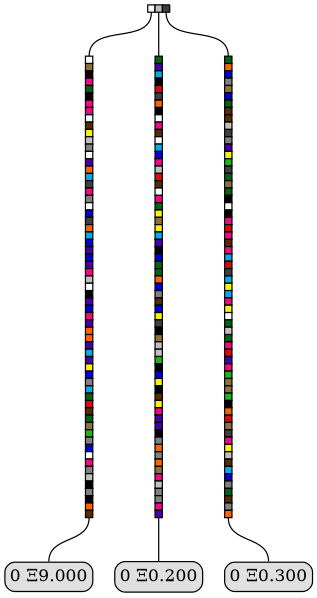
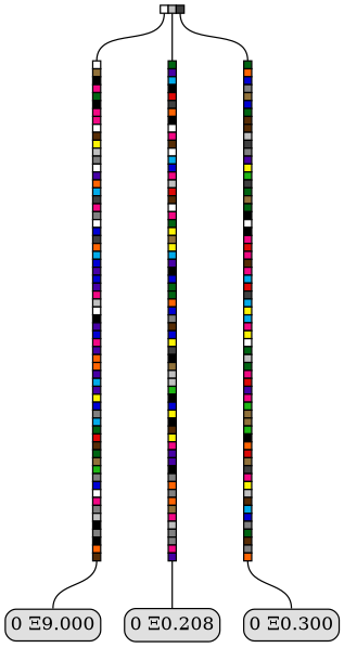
  digraph {
    node [margin=0 shape=none]
    edge [dir=none headport=n tailport=s]
    n1 [height=0 label=< 	<table border="0" color="#000000" cellborder="1" cellspacing="0"> 		<tr>  			<td bgcolor="#FFFFFF" port="h0"></td>  			<td bgcolor="#C0C0C0" port="h12"></td>  			<td bgcolor="#404040" port="h14"></td>  		</tr> 	</table>     > width=0]
    n2 [height=0 label=< 	<table border="0" color="#000000" cellborder="1" cellspacing="0"> 			<tr><td bgcolor="#FFFFFF"></td></tr> 				<tr><td bgcolor="#90713A"></td></tr> 				<tr><td bgcolor="#000000"></td></tr> 				<tr><td bgcolor="#F20884"></td></tr> 				<tr><td bgcolor="#006412"></td></tr> 				<tr><td bgcolor="#000000"></td></tr> 				<tr><td bgcolor="#F20884"></td></tr> 				<tr><td bgcolor="#F20884"></td></tr> 				<tr><td bgcolor="#FFFFFF"></td></tr> 				<tr><td bgcolor="#562C05"></td></tr> 				<tr><td bgcolor="#FBF305"></td></tr> 				<tr><td bgcolor="#C0C0C0"></td></tr> 				<tr><td bgcolor="#808080"></td></tr> 				<tr><td bgcolor="#FFFFFF"></td></tr> 				<tr><td bgcolor="#4700A5"></td></tr> 				<tr><td bgcolor="#FF6403"></td></tr> 				<tr><td bgcolor="#02ABEA"></td></tr> 				<tr><td bgcolor="#404040"></td></tr> 				<tr><td bgcolor="#F20884"></td></tr> 				<tr><td bgcolor="#808080"></td></tr> 				<tr><td bgcolor="#FFFFFF"></td></tr> 				<tr><td bgcolor="#0000D3"></td></tr> 				<tr><td bgcolor="#404040"></td></tr> 				<tr><td bgcolor="#FF6403"></td></tr> 				<tr><td bgcolor="#02ABEA"></td></tr> 				<tr><td bgcolor="#0000D3"></td></tr> 				<tr><td bgcolor="#4700A5"></td></tr> 				<tr><td bgcolor="#0000D3"></td></tr> 				<tr><td bgcolor="#4700A5"></td></tr> 				<tr><td bgcolor="#F20884"></td></tr> 				<tr><td bgcolor="#C0C0C0"></td></tr> 				<tr><td bgcolor="#FFFFFF"></td></tr> 				<tr><td bgcolor="#000000"></td></tr> 				<tr><td bgcolor="#4700A5"></td></tr> 				<tr><td bgcolor="#0000D3"></td></tr> 				<tr><td bgcolor="#F20884"></td></tr> 				<tr><td bgcolor="#4700A5"></td></tr> 				<tr><td bgcolor="#FF6403"></td></tr> 				<tr><td bgcolor="#FF6403"></td></tr> 				<tr><td bgcolor="#4700A5"></td></tr> 				<tr><td bgcolor="#02ABEA"></td></tr> 				<tr><td bgcolor="#4700A5"></td></tr> 				<tr><td bgcolor="#FBF305"></td></tr> 				<tr><td bgcolor="#0000D3"></td></tr> 				<tr><td bgcolor="#808080"></td></tr> 				<tr><td bgcolor="#02ABEA"></td></tr> 				<tr><td bgcolor="#006412"></td></tr> 				<tr><td bgcolor="#DD0907"></td></tr> 				<tr><td bgcolor="#562C05"></td></tr> 				<tr><td bgcolor="#006412"></td></tr> 				<tr><td bgcolor="#90713A"></td></tr> 				<tr><td bgcolor="#1FB714"></td></tr> 				<tr><td bgcolor="#808080"></td></tr> 				<tr><td bgcolor="#0000D3"></td></tr> 				<tr><td bgcolor="#FFFFFF"></td></tr> 				<tr><td bgcolor="#F20884"></td></tr> 				<tr><td bgcolor="#808080"></td></tr> 				<tr><td bgcolor="#C0C0C0"></td></tr> 				<tr><td bgcolor="#000000"></td></tr> 				<tr><td bgcolor="#808080"></td></tr> 				<tr><td bgcolor="#000000"></td></tr> 				<tr><td bgcolor="#FF6403"></td></tr> 				<tr><td bgcolor="#562C05"></td></tr> 		 	</table> 	> width=0]
    n3 [height=0 label=< 	<table border="0" color="#000000" cellborder="1" cellspacing="0"> 			<tr><td bgcolor="#006412"></td></tr> 				<tr><td bgcolor="#4700A5"></td></tr> 				<tr><td bgcolor="#02ABEA"></td></tr> 				<tr><td bgcolor="#000000"></td></tr> 				<tr><td bgcolor="#DD0907"></td></tr> 				<tr><td bgcolor="#404040"></td></tr> 				<tr><td bgcolor="#FF6403"></td></tr> 				<tr><td bgcolor="#000000"></td></tr> 				<tr><td bgcolor="#FFFFFF"></td></tr> 				<tr><td bgcolor="#F20884"></td></tr> 				<tr><td bgcolor="#562C05"></td></tr> 				<tr><td bgcolor="#FFFFFF"></td></tr> 				<tr><td bgcolor="#02ABEA"></td></tr> 				<tr><td bgcolor="#0000D3"></td></tr> 				<tr><td bgcolor="#F20884"></td></tr> 				<tr><td bgcolor="#C0C0C0"></td></tr> 				<tr><td bgcolor="#DD0907"></td></tr> 				<tr><td bgcolor="#562C05"></td></tr> 				<tr><td bgcolor="#FFFFFF"></td></tr> 				<tr><td bgcolor="#F20884"></td></tr> 				<tr><td bgcolor="#006412"></td></tr> 				<tr><td bgcolor="#FBF305"></td></tr> 				<tr><td bgcolor="#90713A"></td></tr> 				<tr><td bgcolor="#FBF305"></td></tr> 				<tr><td bgcolor="#02ABEA"></td></tr> 				<tr><td bgcolor="#4700A5"></td></tr> 				<tr><td bgcolor="#000000"></td></tr> 				<tr><td bgcolor="#0000D3"></td></tr> 				<tr><td bgcolor="#006412"></td></tr> 				<tr><td bgcolor="#006412"></td></tr> 				<tr><td bgcolor="#FF6403"></td></tr> 				<tr><td bgcolor="#0000D3"></td></tr> 				<tr><td bgcolor="#808080"></td></tr> 				<tr><td bgcolor="#562C05"></td></tr> 				<tr><td bgcolor="#0000D3"></td></tr> 				<tr><td bgcolor="#FBF305"></td></tr> 				<tr><td bgcolor="#404040"></td></tr> 				<tr><td bgcolor="#000000"></td></tr> 				<tr><td bgcolor="#90713A"></td></tr> 				<tr><td bgcolor="#C0C0C0"></td></tr> 				<tr><td bgcolor="#C0C0C0"></td></tr> 				<tr><td bgcolor="#1FB714"></td></tr> 				<tr><td bgcolor="#000000"></td></tr> 				<tr><td bgcolor="#0000D3"></td></tr> 				<tr><td bgcolor="#FBF305"></td></tr> 				<tr><td bgcolor="#000000"></td></tr> 				<tr><td bgcolor="#562C05"></td></tr> 				<tr><td bgcolor="#FBF305"></td></tr> 				<tr><td bgcolor="#F20884"></td></tr> 				<tr><td bgcolor="#4700A5"></td></tr> 				<tr><td bgcolor="#4700A5"></td></tr> 				<tr><td bgcolor="#000000"></td></tr> 				<tr><td bgcolor="#808080"></td></tr> 				<tr><td bgcolor="#FF6403"></td></tr> 				<tr><td bgcolor="#808080"></td></tr> 				<tr><td bgcolor="#FF6403"></td></tr> 				<tr><td bgcolor="#90713A"></td></tr> 				<tr><td bgcolor="#F20884"></td></tr> 				<tr><td bgcolor="#C0C0C0"></td></tr> 				<tr><td bgcolor="#808080"></td></tr> 				<tr><td bgcolor="#808080"></td></tr> 				<tr><td bgcolor="#F20884"></td></tr> 				<tr><td bgcolor="#4700A5"></td></tr> 		 	</table> 	> width=0]
    n4 [height=0 label=< 	<table border="0" color="#000000" cellborder="1" cellspacing="0"> 			<tr><td bgcolor="#006412"></td></tr> 				<tr><td bgcolor="#FF6403"></td></tr> 				<tr><td bgcolor="#0000D3"></td></tr> 				<tr><td bgcolor="#808080"></td></tr> 				<tr><td bgcolor="#90713A"></td></tr> 				<tr><td bgcolor="#0000D3"></td></tr> 				<tr><td bgcolor="#006412"></td></tr> 				<tr><td bgcolor="#562C05"></td></tr> 				<tr><td bgcolor="#562C05"></td></tr> 				<tr><td bgcolor="#C0C0C0"></td></tr> 				<tr><td bgcolor="#404040"></td></tr> 				<tr><td bgcolor="#808080"></td></tr> 				<tr><td bgcolor="#4700A5"></td></tr> 				<tr><td bgcolor="#FBF305"></td></tr> 				<tr><td bgcolor="#1FB714"></td></tr> 				<tr><td bgcolor="#404040"></td></tr> 				<tr><td bgcolor="#006412"></td></tr> 				<tr><td bgcolor="#90713A"></td></tr> 				<tr><td bgcolor="#006412"></td></tr> 				<tr><td bgcolor="#000000"></td></tr> 				<tr><td bgcolor="#FFFFFF"></td></tr> 				<tr><td bgcolor="#000000"></td></tr> 				<tr><td bgcolor="#F20884"></td></tr> 				<tr><td bgcolor="#DD0907"></td></tr> 				<tr><td bgcolor="#F20884"></td></tr> 				<tr><td bgcolor="#562C05"></td></tr> 				<tr><td bgcolor="#F20884"></td></tr> 				<tr><td bgcolor="#02ABEA"></td></tr> 				<tr><td bgcolor="#DD0907"></td></tr> 				<tr><td bgcolor="#404040"></td></tr> 				<tr><td bgcolor="#02ABEA"></td></tr> 				<tr><td bgcolor="#FBF305"></td></tr> 				<tr><td bgcolor="#02ABEA"></td></tr> 				<tr><td bgcolor="#F20884"></td></tr> 				<tr><td bgcolor="#FBF305"></td></tr> 				<tr><td bgcolor="#FFFFFF"></td></tr> 				<tr><td bgcolor="#006412"></td></tr> 				<tr><td bgcolor="#C0C0C0"></td></tr> 				<tr><td bgcolor="#006412"></td></tr> 				<tr><td bgcolor="#F20884"></td></tr> 				<tr><td bgcolor="#DD0907"></td></tr> 				<tr><td bgcolor="#4700A5"></td></tr> 				<tr><td bgcolor="#F20884"></td></tr> 				<tr><td bgcolor="#1FB714"></td></tr> 				<tr><td bgcolor="#90713A"></td></tr> 				<tr><td bgcolor="#90713A"></td></tr> 				<tr><td bgcolor="#1FB714"></td></tr> 				<tr><td bgcolor="#000000"></td></tr> 				<tr><td bgcolor="#FF6403"></td></tr> 				<tr><td bgcolor="#DD0907"></td></tr> 				<tr><td bgcolor="#90713A"></td></tr> 				<tr><td bgcolor="#404040"></td></tr> 				<tr><td bgcolor="#F20884"></td></tr> 				<tr><td bgcolor="#FBF305"></td></tr> 				<tr><td bgcolor="#C0C0C0"></td></tr> 				<tr><td bgcolor="#562C05"></td></tr> 				<tr><td bgcolor="#02ABEA"></td></tr> 				<tr><td bgcolor="#0000D3"></td></tr> 				<tr><td bgcolor="#808080"></td></tr> 				<tr><td bgcolor="#006412"></td></tr> 				<tr><td bgcolor="#562C05"></td></tr> 				<tr><td bgcolor="#808080"></td></tr> 				<tr><td bgcolor="#FF6403"></td></tr> 		 	</table> 	> width=0]
    n5 [fillcolor="#E0E0E0" height=0 label="0 Ξ9.000" margin=0.05 shape=Mrecord style=filled width=0]
-   n6 [fillcolor="#E0E0E0" height=0 label="0 Ξ0.200" margin=0.05 shape=Mrecord style=filled width=0]
+   n6 [fillcolor="#E0E0E0" height=0 label="0 Ξ0.208" margin=0.05 shape=Mrecord style=filled width=0]
    n7 [fillcolor="#E0E0E0" height=0 label="0 Ξ0.300" margin=0.05 shape=Mrecord style=filled width=0]
    n1 -> n2 [tailport=h0]
    n1 -> n3 [tailport=h12]
    n1 -> n4 [tailport=h14]
    n2 -> n5
    n3 -> n6
    n4 -> n7
  }
